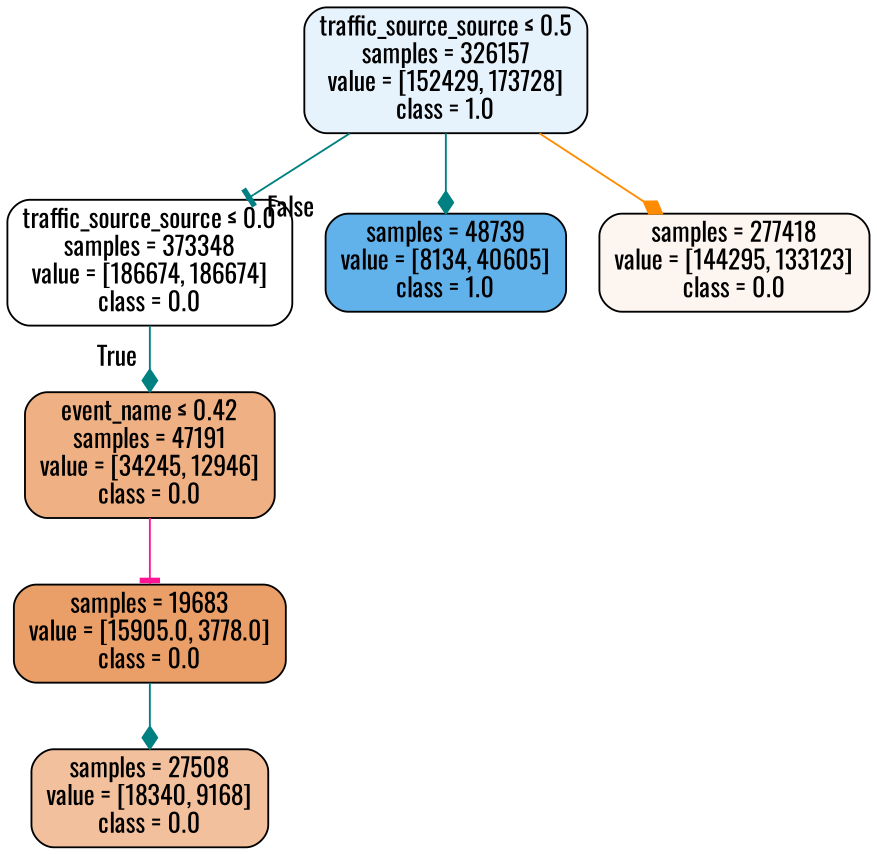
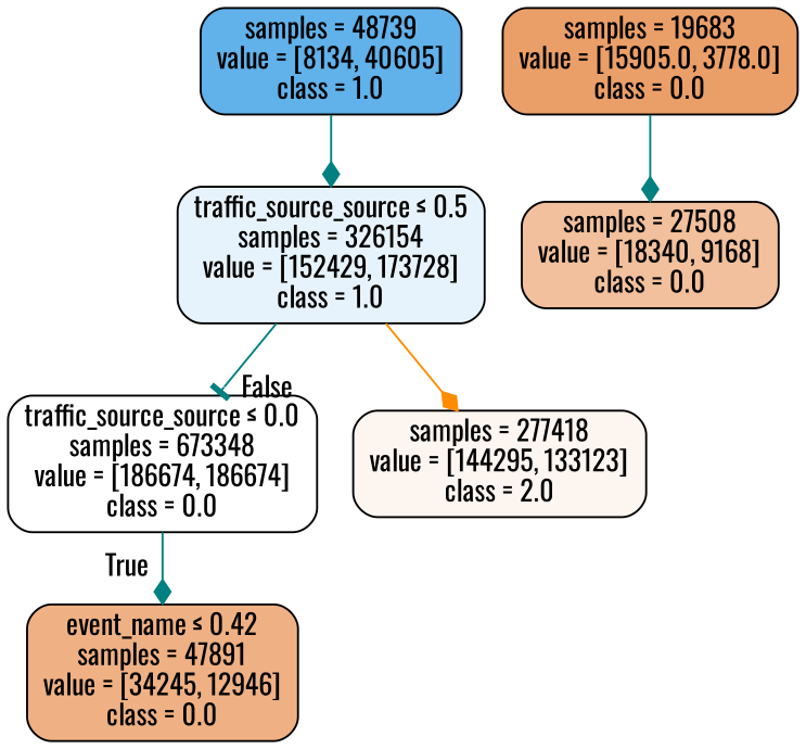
  digraph {
    fontname=Oswald
    node [color=black fontname=Oswald shape=box style="filled, rounded"]
    edge [arrowhead=diamond color=teal fontname=Oswald]
-   n1 [fillcolor="#ffffff" label=<traffic_source_source &le; 0.0<br/>samples = 373348<br/>value = [186674, 186674]<br/>class = 0.0>]
-   n2 [fillcolor="#efb184" label=<event_name &le; 0.42<br/>samples = 47191<br/>value = [34245, 12946]<br/>class = 0.0>]
+   n1 [fillcolor="#ffffff" label=<traffic_source_source &le; 0.0<br/>samples = 673348<br/>value = [186674, 186674]<br/>class = 0.0>]
+   n2 [fillcolor="#efb184" label=<event_name &le; 0.42<br/>samples = 47891<br/>value = [34245, 12946]<br/>class = 0.0>]
    n3 [fillcolor="#eb9f68" label=<samples = 19683<br/>value = [15905.0, 3778.0]<br/>class = 0.0>]
-   n4 [fillcolor="#e7f3fc" label=<traffic_source_source &le; 0.5<br/>samples = 326157<br/>value = [152429, 173728]<br/>class = 1.0>]
+   n4 [fillcolor="#e7f3fc" label=<traffic_source_source &le; 0.5<br/>samples = 326154<br/>value = [152429, 173728]<br/>class = 1.0>]
    n5 [fillcolor="#61b1ea" label=<samples = 48739<br/>value = [8134, 40605]<br/>class = 1.0>]
-   n6 [fillcolor="#fdf5f0" label=<samples = 277418<br/>value = [144295, 133123]<br/>class = 0.0>]
+   n6 [fillcolor="#fdf5f0" label=<samples = 277418<br/>value = [144295, 133123]<br/>class = 2.0>]
    n7 [fillcolor="#f2c09c" label=<samples = 27508<br/>value = [18340, 9168]<br/>class = 0.0>]
    n1 -> n2 [headlabel=True labelangle=45 labeldistance=2.5]
-   n2 -> n3 [arrowhead=tee color=deeppink]
    n3 -> n7
    n4 -> n1 [arrowhead=tee headlabel=False labelangle=-45 labeldistance=2.5]
-   n4 -> n5
+   n5 -> n4
    n4 -> n6 [color=darkorange]
  }
